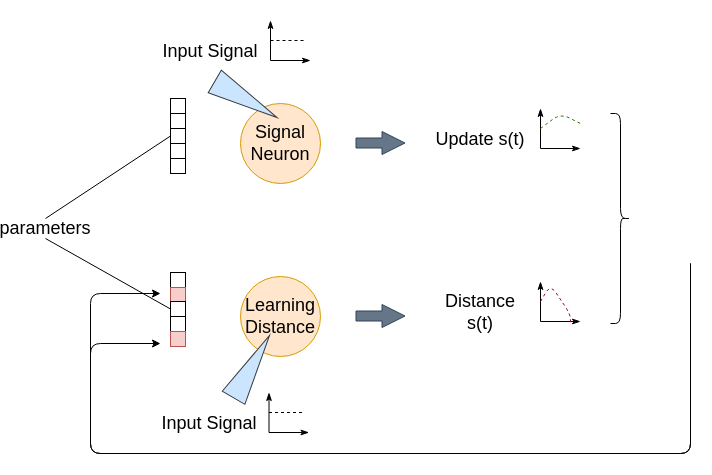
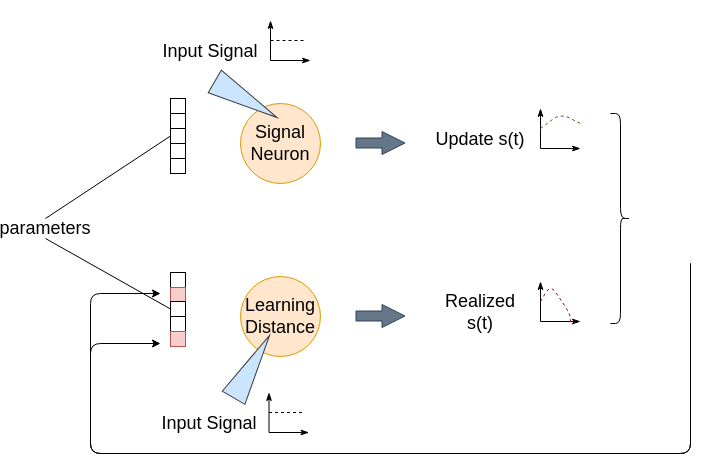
  <mxCell id="0" />
  <mxCell id="1" parent="0" />
  <mxCell id="2" value="" style="ellipse;whiteSpace=wrap;html=1;aspect=fixed;fillColor=#ffe6cc;strokeColor=#d79b00;" parent="1" vertex="1"><mxGeometry x="235" y="103" width="80" height="80" as="geometry" /></mxCell>
  <mxCell id="3" value="" style="ellipse;whiteSpace=wrap;html=1;aspect=fixed;fillColor=#ffe6cc;strokeColor=#d79b00;" parent="1" vertex="1"><mxGeometry x="235" y="276" width="80" height="80" as="geometry" /></mxCell>
  <mxCell id="4" value="&lt;font style=&quot;font-size: 18px;&quot;&gt;Signal Neuron&lt;/font&gt;" style="text;html=1;strokeColor=none;fillColor=none;align=center;verticalAlign=middle;whiteSpace=wrap;rounded=0;fontSize=18;" parent="1" vertex="1"><mxGeometry x="245" y="108" width="60" height="70" as="geometry" /></mxCell>
  <mxCell id="5" value="&lt;font style=&quot;font-size: 18px;&quot;&gt;Learning Distance&lt;/font&gt;" style="text;html=1;strokeColor=none;fillColor=none;align=center;verticalAlign=middle;whiteSpace=wrap;rounded=0;fontSize=18;" parent="1" vertex="1"><mxGeometry x="245" y="281" width="60" height="70" as="geometry" /></mxCell>
  <mxCell id="6" value="" style="rounded=0;whiteSpace=wrap;html=1;" parent="1" vertex="1"><mxGeometry x="165" y="98" width="15" height="15" as="geometry" /></mxCell>
  <mxCell id="7" value="" style="rounded=0;whiteSpace=wrap;html=1;" parent="1" vertex="1"><mxGeometry x="165" y="113" width="15" height="15" as="geometry" /></mxCell>
  <mxCell id="8" value="" style="rounded=0;whiteSpace=wrap;html=1;" parent="1" vertex="1"><mxGeometry x="165" y="128" width="15" height="15" as="geometry" /></mxCell>
  <mxCell id="9" value="" style="rounded=0;whiteSpace=wrap;html=1;" parent="1" vertex="1"><mxGeometry x="165" y="143" width="15" height="15" as="geometry" /></mxCell>
  <mxCell id="10" value="" style="rounded=0;whiteSpace=wrap;html=1;" parent="1" vertex="1"><mxGeometry x="165" y="158" width="15" height="15" as="geometry" /></mxCell>
  <mxCell id="11" value="" style="rounded=0;whiteSpace=wrap;html=1;" parent="1" vertex="1"><mxGeometry x="165" y="272" width="15" height="15" as="geometry" /></mxCell>
  <mxCell id="12" value="" style="rounded=0;whiteSpace=wrap;html=1;fillColor=#f8cecc;strokeColor=#b85450;" parent="1" vertex="1"><mxGeometry x="165" y="287" width="15" height="15" as="geometry" /></mxCell>
  <mxCell id="13" value="" style="rounded=0;whiteSpace=wrap;html=1;" parent="1" vertex="1"><mxGeometry x="165" y="301" width="15" height="15" as="geometry" /></mxCell>
  <mxCell id="14" value="" style="rounded=0;whiteSpace=wrap;html=1;" parent="1" vertex="1"><mxGeometry x="165" y="316" width="15" height="15" as="geometry" /></mxCell>
  <mxCell id="15" value="" style="rounded=0;whiteSpace=wrap;html=1;fillColor=#f8cecc;strokeColor=#b85450;" parent="1" vertex="1"><mxGeometry x="165" y="331" width="15" height="15" as="geometry" /></mxCell>
  <mxCell id="16" value="&lt;font style=&quot;font-size: 18px;&quot;&gt;parameters&lt;/font&gt;" style="text;html=1;strokeColor=none;fillColor=none;align=center;verticalAlign=middle;whiteSpace=wrap;rounded=0;fontSize=18;" parent="1" vertex="1"><mxGeometry x="20" y="218" width="40" height="20" as="geometry" /></mxCell>
  <mxCell id="17" value="" style="endArrow=none;html=1;exitX=0.5;exitY=0;exitDx=0;exitDy=0;entryX=0;entryY=0.5;entryDx=0;entryDy=0;" parent="1" source="16" target="8" edge="1"><mxGeometry width="50" height="50" relative="1" as="geometry"><mxPoint x="375" y="343" as="sourcePoint" /><mxPoint x="425" y="293" as="targetPoint" /></mxGeometry></mxCell>
  <mxCell id="18" value="" style="endArrow=none;html=1;strokeWidth=1;exitX=0.5;exitY=1;exitDx=0;exitDy=0;entryX=0;entryY=0.5;entryDx=0;entryDy=0;" parent="1" source="16" target="13" edge="1"><mxGeometry width="50" height="50" relative="1" as="geometry"><mxPoint x="375" y="343" as="sourcePoint" /><mxPoint x="425" y="293" as="targetPoint" /></mxGeometry></mxCell>
  <mxCell id="19" value="Input Signal" style="text;html=1;strokeColor=none;fillColor=none;align=center;verticalAlign=middle;whiteSpace=wrap;rounded=0;fontSize=18;" parent="1" vertex="1"><mxGeometry x="155" y="41" width="100" height="20" as="geometry" /></mxCell>
  <mxCell id="20" value="" style="endArrow=none;html=1;fontSize=16;startArrow=classicThin;startFill=1;" parent="1" edge="1"><mxGeometry width="50" height="50" relative="1" as="geometry"><mxPoint x="265" y="20" as="sourcePoint" /><mxPoint x="265" y="60" as="targetPoint" /></mxGeometry></mxCell>
  <mxCell id="21" value="" style="endArrow=none;html=1;fontSize=16;startArrow=classicThin;startFill=1;" parent="1" edge="1"><mxGeometry width="50" height="50" relative="1" as="geometry"><mxPoint x="305" y="60" as="sourcePoint" /><mxPoint x="265" y="60" as="targetPoint" /></mxGeometry></mxCell>
  <mxCell id="22" value="" style="endArrow=none;dashed=1;html=1;fontSize=16;" parent="1" edge="1"><mxGeometry width="50" height="50" relative="1" as="geometry"><mxPoint x="265" y="40" as="sourcePoint" /><mxPoint x="300" y="40" as="targetPoint" /></mxGeometry></mxCell>
  <mxCell id="23" value="" style="triangle;whiteSpace=wrap;html=1;rotation=30;direction=north;fillColor=#cce5ff;strokeColor=#36393d;" parent="1" vertex="1"><mxGeometry x="232.93" y="330.09" width="26.18" height="72" as="geometry" /></mxCell>
  <mxCell id="24" value="Input Signal" style="text;html=1;strokeColor=none;fillColor=none;align=center;verticalAlign=middle;whiteSpace=wrap;rounded=0;fontSize=18;" parent="1" vertex="1"><mxGeometry x="153.5" y="413" width="100" height="20" as="geometry" /></mxCell>
  <mxCell id="25" value="" style="endArrow=none;html=1;fontSize=16;startArrow=classicThin;startFill=1;" parent="1" edge="1"><mxGeometry width="50" height="50" relative="1" as="geometry"><mxPoint x="263.5" y="392" as="sourcePoint" /><mxPoint x="263.5" y="432" as="targetPoint" /></mxGeometry></mxCell>
  <mxCell id="26" value="" style="endArrow=none;html=1;fontSize=16;startArrow=classicThin;startFill=1;" parent="1" edge="1"><mxGeometry width="50" height="50" relative="1" as="geometry"><mxPoint x="303.5" y="432" as="sourcePoint" /><mxPoint x="263.5" y="432" as="targetPoint" /></mxGeometry></mxCell>
  <mxCell id="27" value="" style="endArrow=none;dashed=1;html=1;fontSize=16;" parent="1" edge="1"><mxGeometry width="50" height="50" relative="1" as="geometry"><mxPoint x="263.5" y="412" as="sourcePoint" /><mxPoint x="298.5" y="412" as="targetPoint" /></mxGeometry></mxCell>
  <mxCell id="28" value="" style="shape=flexArrow;endArrow=classic;html=1;fontSize=16;strokeWidth=1;endWidth=12;endSize=7.33;fillColor=#647687;strokeColor=#314354;" parent="1" edge="1"><mxGeometry width="50" height="50" relative="1" as="geometry"><mxPoint x="350" y="142.5" as="sourcePoint" /><mxPoint x="400" y="142.5" as="targetPoint" /></mxGeometry></mxCell>
  <mxCell id="29" value="" style="shape=flexArrow;endArrow=classic;html=1;fontSize=16;strokeWidth=1;endWidth=12;endSize=7.33;fillColor=#647687;strokeColor=#314354;" parent="1" edge="1"><mxGeometry width="50" height="50" relative="1" as="geometry"><mxPoint x="350" y="315.5" as="sourcePoint" /><mxPoint x="400" y="315.5" as="targetPoint" /></mxGeometry></mxCell>
  <mxCell id="30" value="Update s(t)" style="text;html=1;strokeColor=none;fillColor=none;align=center;verticalAlign=middle;whiteSpace=wrap;rounded=0;fontSize=18;" parent="1" vertex="1"><mxGeometry x="425" y="129" width="100" height="20" as="geometry" /></mxCell>
  <mxCell id="31" value="" style="endArrow=none;html=1;fontSize=16;startArrow=classicThin;startFill=1;" parent="1" edge="1"><mxGeometry width="50" height="50" relative="1" as="geometry"><mxPoint x="535" y="108" as="sourcePoint" /><mxPoint x="535" y="148" as="targetPoint" /></mxGeometry></mxCell>
  <mxCell id="32" value="" style="endArrow=none;html=1;fontSize=16;startArrow=classicThin;startFill=1;" parent="1" edge="1"><mxGeometry width="50" height="50" relative="1" as="geometry"><mxPoint x="575" y="148" as="sourcePoint" /><mxPoint x="535" y="148" as="targetPoint" /></mxGeometry></mxCell>
  <mxCell id="33" value="" style="endArrow=none;dashed=1;html=1;fontSize=16;fillColor=#60a917;strokeColor=#2D7600;" parent="1" edge="1"><mxGeometry width="50" height="50" relative="1" as="geometry"><mxPoint x="535" y="128" as="sourcePoint" /><mxPoint x="575" y="123" as="targetPoint" /><Array as="points"><mxPoint x="555" y="113" /></Array></mxGeometry></mxCell>
- <mxCell id="34" value="Distance s(t)" style="text;html=1;strokeColor=none;fillColor=none;align=center;verticalAlign=middle;whiteSpace=wrap;rounded=0;fontSize=18;" parent="1" vertex="1"><mxGeometry x="425" y="302" width="100" height="20" as="geometry" /></mxCell>
+ <mxCell id="34" value="Realized s(t)" style="text;html=1;strokeColor=none;fillColor=none;align=center;verticalAlign=middle;whiteSpace=wrap;rounded=0;fontSize=18;" parent="1" vertex="1"><mxGeometry x="425" y="302" width="100" height="20" as="geometry" /></mxCell>
  <mxCell id="35" value="" style="endArrow=none;html=1;fontSize=16;startArrow=classicThin;startFill=1;" parent="1" edge="1"><mxGeometry width="50" height="50" relative="1" as="geometry"><mxPoint x="535" y="281" as="sourcePoint" /><mxPoint x="535" y="321" as="targetPoint" /></mxGeometry></mxCell>
  <mxCell id="36" value="" style="endArrow=none;html=1;fontSize=16;startArrow=classicThin;startFill=1;" parent="1" edge="1"><mxGeometry width="50" height="50" relative="1" as="geometry"><mxPoint x="575" y="321" as="sourcePoint" /><mxPoint x="535" y="321" as="targetPoint" /></mxGeometry></mxCell>
  <mxCell id="37" value="" style="endArrow=none;dashed=1;html=1;fontSize=16;fillColor=#d80073;strokeColor=#A50040;" parent="1" edge="1"><mxGeometry width="50" height="50" relative="1" as="geometry"><mxPoint x="535" y="301" as="sourcePoint" /><mxPoint x="565" y="324" as="targetPoint" /><Array as="points"><mxPoint x="545" y="284" /><mxPoint x="565" y="314" /></Array></mxGeometry></mxCell>
  <mxCell id="38" value="" style="shape=curlyBracket;whiteSpace=wrap;html=1;rounded=1;flipH=1;fontSize=16;" parent="1" vertex="1"><mxGeometry x="605" y="113" width="20" height="210" as="geometry" /></mxCell>
  <mxCell id="39" value="" style="edgeStyle=segmentEdgeStyle;endArrow=classic;html=1;fontSize=16;strokeWidth=1;" parent="1" edge="1"><mxGeometry width="50" height="50" relative="1" as="geometry"><mxPoint x="685" y="263" as="sourcePoint" /><mxPoint x="155" y="343" as="targetPoint" /><Array as="points"><mxPoint x="685" y="453" /><mxPoint x="85" y="453" /><mxPoint x="85" y="343" /></Array></mxGeometry></mxCell>
  <mxCell id="40" value="" style="edgeStyle=segmentEdgeStyle;endArrow=classic;html=1;fontSize=16;strokeWidth=1;" parent="1" edge="1"><mxGeometry width="50" height="50" relative="1" as="geometry"><mxPoint x="685" y="263" as="sourcePoint" /><mxPoint x="155" y="293" as="targetPoint" /><Array as="points"><mxPoint x="685" y="453" /><mxPoint x="85" y="453" /><mxPoint x="85" y="293" /></Array></mxGeometry></mxCell>
  <mxCell id="41" value="" style="triangle;whiteSpace=wrap;html=1;rotation=120;direction=north;fillColor=#cce5ff;strokeColor=#36393d;" parent="1" vertex="1"><mxGeometry x="227.32" y="63" width="26.18" height="72" as="geometry" /></mxCell>
